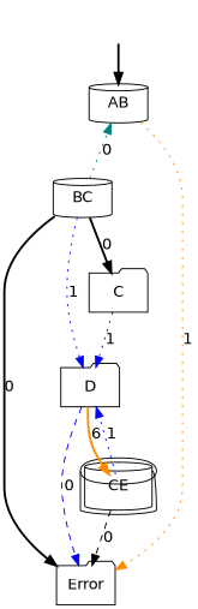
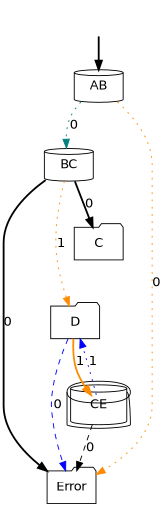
  digraph {
    fontname="DejaVu Sans"
    node [fontname="DejaVu Sans" shape=cylinder]
    edge [color=black fontname="DejaVu Sans" style=dotted]
    _nil1 [style=invis shape=""]
    AB
    BC
    Error [shape=folder]
    D [shape=folder]
    C [shape=folder]
    CE [peripheries=2]
    _nil1 -> AB [style=bold]
-   BC -> AB [color=teal label=0]
-   AB -> Error [color=darkorange label=1]
+   AB -> BC [color=teal label=0]
+   AB -> Error [color=darkorange label=0]
    BC -> Error [label=0 style=bold]
-   BC -> D [color=blue label=1]
+   BC -> D [color=darkorange label=1]
    BC -> C [label=0 style=bold]
    D -> Error [color=blue label=0 style=dashed]
-   D -> CE [color=darkorange label=6 style=bold]
-   C -> D [color=blue label=1]
+   D -> CE [color=darkorange label=1 style=bold]
    CE -> Error [label=0 style=dashed]
    CE -> D [color=blue label=1]
  }
